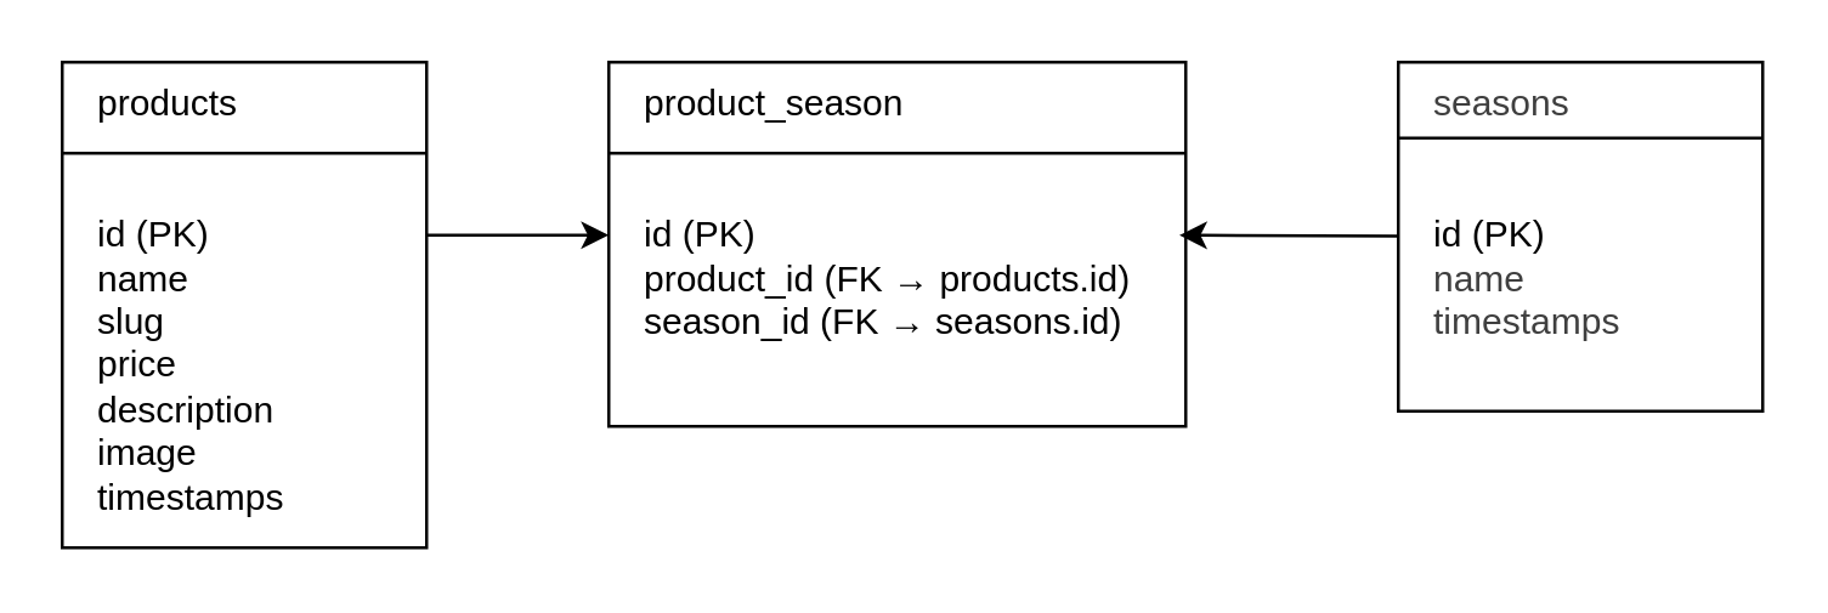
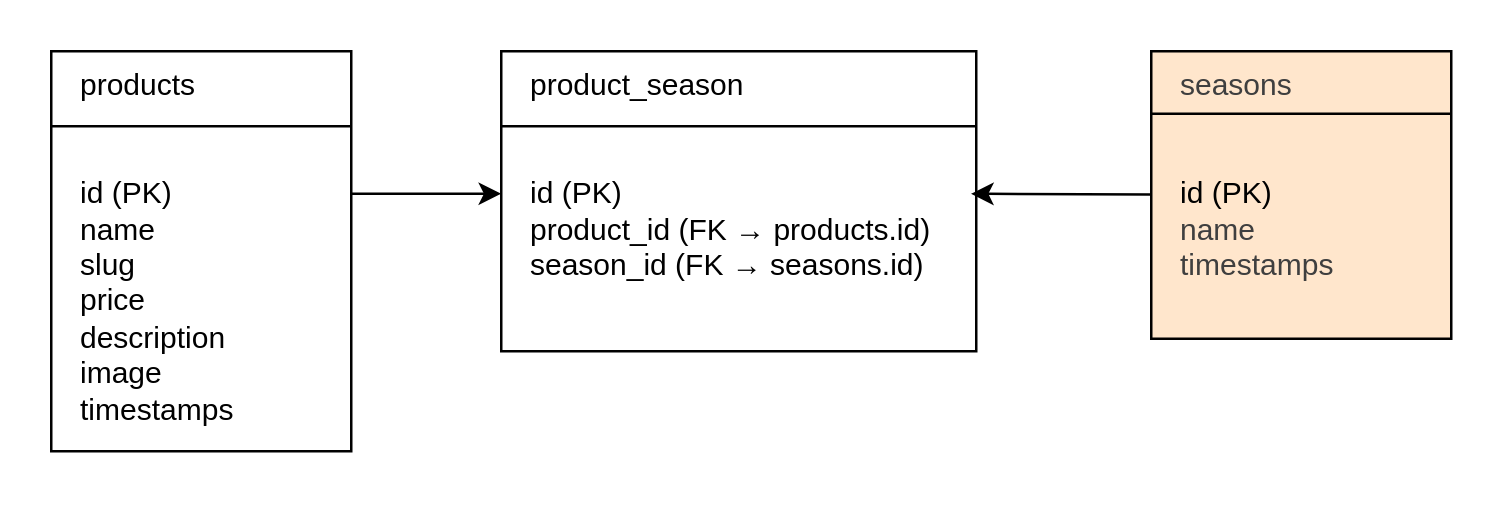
  <mxCell id="0" />
  <mxCell id="1" parent="0" />
  <mxCell id="2" value="" style="group" vertex="1" connectable="0" parent="1"><mxGeometry x="20" y="20" width="120" height="160" as="geometry" /></mxCell>
  <mxCell id="3" value="&amp;nbsp; &amp;nbsp;products&lt;div&gt;&lt;font color=&quot;#000000&quot;&gt;&lt;br&gt;&lt;/font&gt;&lt;/div&gt;&lt;div&gt;&lt;font color=&quot;#000000&quot;&gt;&lt;br&gt;&lt;/font&gt;&lt;/div&gt;&lt;div&gt;&lt;font color=&quot;#000000&quot;&gt;&amp;nbsp; &amp;nbsp;&lt;/font&gt;id (PK)&lt;/div&gt;&lt;div&gt;&lt;font color=&quot;#000000&quot;&gt;&amp;nbsp; &amp;nbsp;name&lt;/font&gt;&lt;/div&gt;&lt;div&gt;&lt;font color=&quot;#000000&quot;&gt;&amp;nbsp; &amp;nbsp;slug&lt;/font&gt;&lt;/div&gt;&lt;div&gt;&lt;font color=&quot;#000000&quot;&gt;&amp;nbsp; &amp;nbsp;price&lt;/font&gt;&lt;/div&gt;&lt;div&gt;&lt;font color=&quot;#000000&quot;&gt;&amp;nbsp; &amp;nbsp;description&lt;/font&gt;&lt;/div&gt;&lt;div&gt;&lt;font color=&quot;#000000&quot;&gt;&amp;nbsp; &amp;nbsp;image&lt;/font&gt;&lt;/div&gt;&lt;div&gt;&lt;span style=&quot;background-color: transparent;&quot;&gt;&amp;nbsp; &amp;nbsp;&lt;/span&gt;&lt;span style=&quot;background-color: transparent;&quot;&gt;timestamps&lt;/span&gt;&lt;/div&gt;" style="rounded=0;whiteSpace=wrap;html=1;align=left;verticalAlign=top;fillColor=default;container=1;" vertex="1" parent="2"><mxGeometry width="120" height="160" as="geometry" /></mxCell>
  <mxCell id="4" value="" style="endArrow=none;html=1;" edge="1" parent="2"><mxGeometry width="50" height="50" relative="1" as="geometry"><mxPoint y="30" as="sourcePoint" /><mxPoint x="120" y="30" as="targetPoint" /><Array as="points"><mxPoint x="60" y="30" /></Array></mxGeometry></mxCell>
  <mxCell id="5" value="" style="group" vertex="1" connectable="0" parent="1"><mxGeometry x="460" y="20" width="120" height="115" as="geometry" /></mxCell>
- <mxCell id="6" value="&lt;div style=&quot;padding-top: 0px;&quot;&gt;&lt;span style=&quot;color: rgb(63, 63, 63); background-color: transparent;&quot;&gt;&amp;nbsp; &amp;nbsp;seasons&lt;/span&gt;&lt;/div&gt;&lt;div style=&quot;padding-top: 0px;&quot;&gt;&lt;span style=&quot;color: rgb(63, 63, 63); background-color: transparent;&quot;&gt;&lt;br&gt;&lt;/span&gt;&lt;/div&gt;&lt;div style=&quot;padding-top: 0px;&quot;&gt;&lt;span style=&quot;background-color: transparent;&quot;&gt;&amp;nbsp; &amp;nbsp;&lt;/span&gt;&lt;/div&gt;&lt;div style=&quot;padding-top: 0px;&quot;&gt;&lt;span style=&quot;background-color: transparent;&quot;&gt;&amp;nbsp; &amp;nbsp;id (PK)&lt;/span&gt;&lt;/div&gt;&lt;div style=&quot;padding-top: 0px;&quot;&gt;&lt;span style=&quot;color: rgb(63, 63, 63); background-color: transparent;&quot;&gt;&amp;nbsp; &amp;nbsp;name&lt;/span&gt;&lt;/div&gt;&lt;div style=&quot;padding-top: 0px;&quot;&gt;&lt;span style=&quot;color: rgb(63, 63, 63); background-color: transparent;&quot;&gt;&amp;nbsp; &amp;nbsp;&lt;/span&gt;&lt;span style=&quot;color: rgb(63, 63, 63); background-color: transparent;&quot;&gt;timestamps&lt;/span&gt;&lt;/div&gt;&lt;br&gt;&lt;h4 data-end=&quot;259&quot; data-start=&quot;236&quot;&gt;&lt;/h4&gt;" style="rounded=0;whiteSpace=wrap;html=1;align=left;verticalAlign=top;container=1;" vertex="1" parent="5"><mxGeometry width="120" height="115" as="geometry" /></mxCell>
+ <mxCell id="6" value="&lt;div style=&quot;padding-top: 0px;&quot;&gt;&lt;span style=&quot;color: rgb(63, 63, 63); background-color: transparent;&quot;&gt;&amp;nbsp; &amp;nbsp;seasons&lt;/span&gt;&lt;/div&gt;&lt;div style=&quot;padding-top: 0px;&quot;&gt;&lt;span style=&quot;color: rgb(63, 63, 63); background-color: transparent;&quot;&gt;&lt;br&gt;&lt;/span&gt;&lt;/div&gt;&lt;div style=&quot;padding-top: 0px;&quot;&gt;&lt;span style=&quot;background-color: transparent;&quot;&gt;&amp;nbsp; &amp;nbsp;&lt;/span&gt;&lt;/div&gt;&lt;div style=&quot;padding-top: 0px;&quot;&gt;&lt;span style=&quot;background-color: transparent;&quot;&gt;&amp;nbsp; &amp;nbsp;id (PK)&lt;/span&gt;&lt;/div&gt;&lt;div style=&quot;padding-top: 0px;&quot;&gt;&lt;span style=&quot;color: rgb(63, 63, 63); background-color: transparent;&quot;&gt;&amp;nbsp; &amp;nbsp;name&lt;/span&gt;&lt;/div&gt;&lt;div style=&quot;padding-top: 0px;&quot;&gt;&lt;span style=&quot;color: rgb(63, 63, 63); background-color: transparent;&quot;&gt;&amp;nbsp; &amp;nbsp;&lt;/span&gt;&lt;span style=&quot;color: rgb(63, 63, 63); background-color: transparent;&quot;&gt;timestamps&lt;/span&gt;&lt;/div&gt;&lt;br&gt;&lt;h4 data-end=&quot;259&quot; data-start=&quot;236&quot;&gt;&lt;/h4&gt;" style="rounded=0;whiteSpace=wrap;html=1;align=left;verticalAlign=top;container=1;fillColor=#ffe6cc;" vertex="1" parent="5"><mxGeometry width="120" height="115" as="geometry" /></mxCell>
  <mxCell id="7" value="" style="endArrow=none;html=1;" edge="1" parent="5"><mxGeometry width="50" height="50" relative="1" as="geometry"><mxPoint y="25" as="sourcePoint" /><mxPoint x="120" y="25" as="targetPoint" /><Array as="points"><mxPoint x="60" y="25" /></Array></mxGeometry></mxCell>
  <mxCell id="8" value="" style="group" vertex="1" connectable="0" parent="1"><mxGeometry x="200" y="20" width="190" height="120" as="geometry" /></mxCell>
  <mxCell id="9" value="&amp;nbsp; &amp;nbsp;product_season&lt;div&gt;&lt;br&gt;&lt;/div&gt;&lt;div&gt;&lt;br&gt;&lt;/div&gt;&lt;div&gt;&amp;nbsp; &amp;nbsp;id (PK)&lt;/div&gt;&lt;div&gt;&amp;nbsp; &amp;nbsp;product_id (FK → products.id)&lt;/div&gt;&lt;div&gt;&amp;nbsp; &amp;nbsp;season_id (FK → seasons.id)&lt;/div&gt;" style="rounded=0;whiteSpace=wrap;html=1;verticalAlign=top;align=left;container=1;" vertex="1" parent="8"><mxGeometry width="190" height="120" as="geometry" /></mxCell>
  <mxCell id="10" value="" style="endArrow=none;html=1;" edge="1" parent="8" target="9"><mxGeometry width="50" height="50" relative="1" as="geometry"><mxPoint y="30" as="sourcePoint" /><mxPoint x="110" y="40" as="targetPoint" /><Array as="points"><mxPoint x="190" y="30" /></Array></mxGeometry></mxCell>
  <mxCell id="11" value="" style="endArrow=classic;html=1;" edge="1" parent="1"><mxGeometry width="50" height="50" relative="1" as="geometry"><mxPoint x="140" y="77" as="sourcePoint" /><mxPoint x="200" y="77" as="targetPoint" /></mxGeometry></mxCell>
  <mxCell id="12" value="" style="endArrow=classic;html=1;entryX=0.989;entryY=0.431;entryDx=0;entryDy=0;entryPerimeter=0;" edge="1" parent="1"><mxGeometry width="50" height="50" relative="1" as="geometry"><mxPoint x="460" y="77.28" as="sourcePoint" /><mxPoint x="387.91" y="77" as="targetPoint" /></mxGeometry></mxCell>
